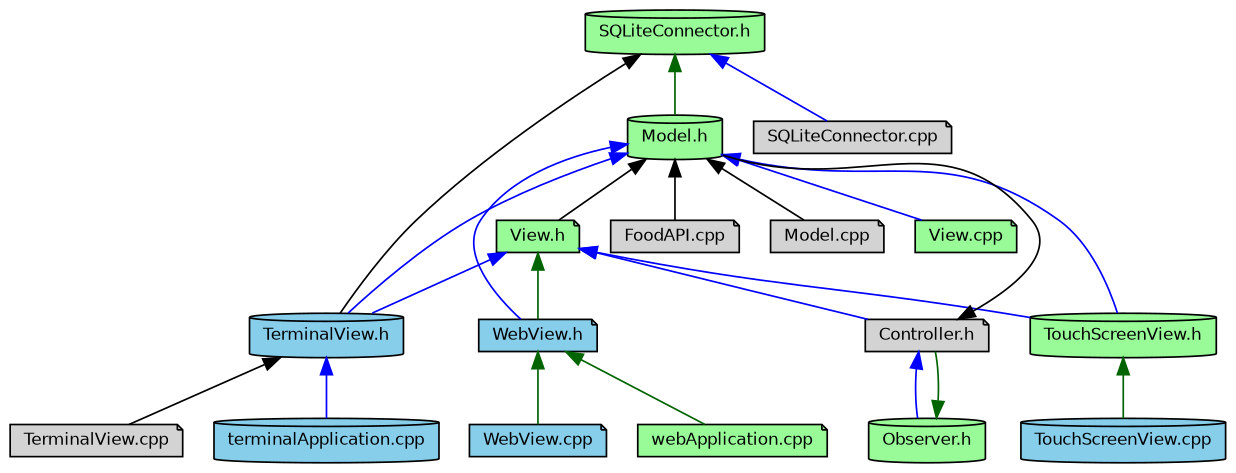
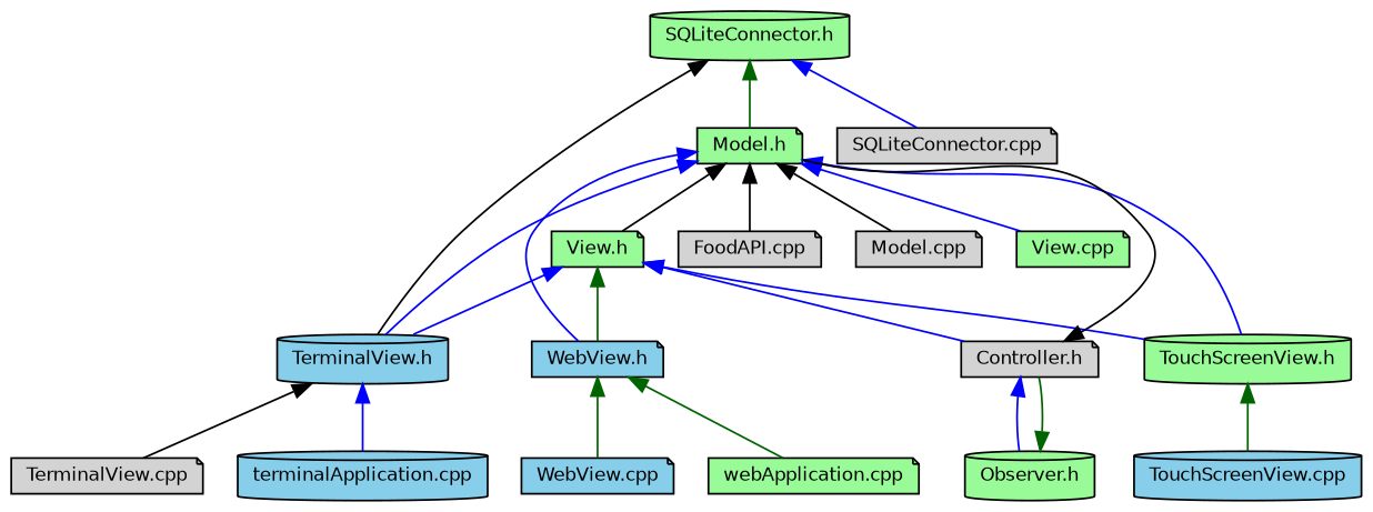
  digraph {
    node [color=black fillcolor=palegreen fontname=Helvetica fontsize=10 shape=note style=filled]
    edge [color=blue dir=back fontname=Helvetica fontsize=10 labelfontname=Helvetica labelfontsize=10 style=solid]
    n1 [fontcolor=black height=0.2 label="SQLiteConnector.h" shape=cylinder width=0.4]
-   n2 [height=0.2 label="Model.h" shape=cylinder width=0.4]
+   n2 [height=0.2 label="Model.h" width=0.4]
    n3 [fillcolor=skyblue height=0.2 label="TerminalView.h" shape=cylinder width=0.4]
    n4 [fillcolor=lightgrey height=0.2 label="SQLiteConnector.cpp" width=0.4]
    n5 [height=0.2 label="View.h" width=0.4]
    n6 [height=0.2 label="TouchScreenView.h" shape=cylinder width=0.4]
    n7 [fillcolor=skyblue height=0.2 label="WebView.h" width=0.4]
    n8 [fillcolor=lightgrey height=0.2 label="FoodAPI.cpp" width=0.4]
    n9 [fillcolor=lightgrey height=0.2 label="Model.cpp" width=0.4]
    n10 [height=0.2 label="View.cpp" width=0.4]
    n11 [fillcolor=skyblue height=0.2 label="terminalApplication.cpp" shape=cylinder width=0.4]
    n12 [fillcolor=lightgrey height=0.2 label="TerminalView.cpp" width=0.4]
    n13 [fillcolor=lightgrey height=0.2 label="Controller.h" width=0.4]
    n14 [height=0.2 label="Observer.h" shape=cylinder width=0.4]
    n15 [fillcolor=skyblue height=0.2 label="TouchScreenView.cpp" shape=cylinder width=0.4]
    n16 [height=0.2 label="webApplication.cpp" width=0.4]
    n17 [fillcolor=skyblue height=0.2 label="WebView.cpp" width=0.4]
    n1 -> n2 [color=darkgreen]
    n1 -> n3 [color=black]
    n1 -> n4
    n2 -> n3
    n2 -> n5 [color=black]
    n2 -> n6
    n2 -> n7
    n2 -> n8 [color=black]
    n2 -> n9 [color=black]
    n2 -> n10
    n3 -> n11
    n3 -> n12 [color=black]
    n5 -> n3
    n5 -> n6
    n5 -> n7 [color=darkgreen]
    n5 -> n13
    n6 -> n15 [color=darkgreen]
    n7 -> n16 [color=darkgreen]
    n7 -> n17 [color=darkgreen]
    n13 -> n2 [color=black]
    n13 -> n14
    n14 -> n13 [color=darkgreen]
  }
